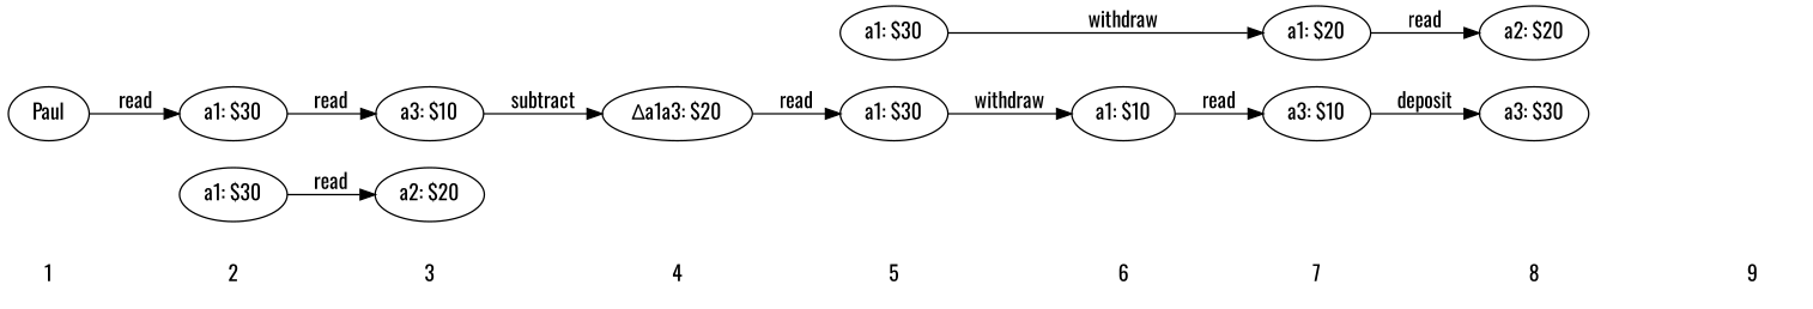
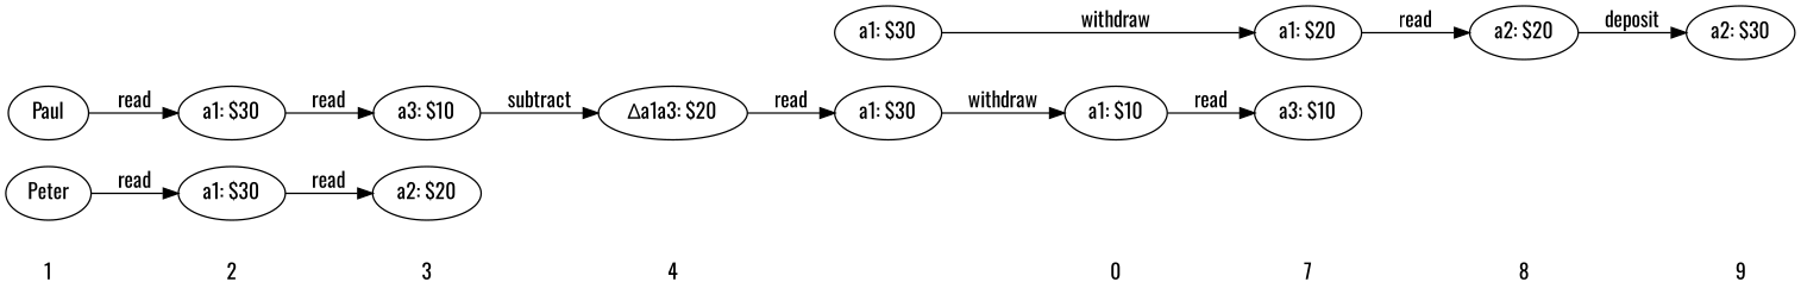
  digraph {
    fontname=Oswald
    rankdir=LR
    node [fontname=Oswald]
    edge [fontname=Oswald]
    1 [shape=plaintext]
    2 [shape=plaintext]
    3 [shape=plaintext]
    4 [shape=plaintext]
-   5 [shape=plaintext]
-   6 [shape=plaintext]
+   6 [shape=plaintext label=0]
    7 [shape=plaintext]
    8 [shape=plaintext]
    9 [shape=plaintext]
+   n10 [label=Peter]
    n11 [label=Paul]
    n12 [label="a1: $30"]
    n13 [label="a1: $30"]
    n14 [label="a2: $20"]
    n15 [label="a3: $10"]
    n16 [label="&Delta;a1a3: $20"]
    n17 [label="a1: $30"]
    n18 [label="a1: $30"]
    n19 [label="a1: $10"]
    n20 [label="a1: $20"]
    n21 [label="a3: $10"]
    n22 [label="a2: $20"]
-   n24 [label="a3: $30"]
+   n23 [label="a2: $30"]
    subgraph sub_1 {
      1
      2
      3
      4
-     5
      6
      7
      8
      9
    }
    subgraph sub_2 {
      rank=same
      1
+     n10
      n11
    }
    subgraph sub_3 {
      rank=same
      2
      n12
      n13
    }
    subgraph sub_4 {
      rank=same
      3
      n14
      n15
    }
    subgraph sub_5 {
      rank=same
      4
      n16
    }
    subgraph sub_6 {
      rank=same
-     5
      n17
      n18
    }
    subgraph sub_7 {
      rank=same
      6
      n19
    }
    subgraph sub_8 {
      rank=same
      7
      n20
    }
    1 -> 2 [style=invis]
    2 -> 3 [style=invis]
    3 -> 4 [style=invis]
-   4 -> 5 [style=invis]
-   5 -> 6 [style=invis]
    6 -> 7 [style=invis]
    7 -> 8 [style=invis]
    8 -> 9 [style=invis]
+   n10 -> n12 [label=read]
    n11 -> n13 [label=read]
    n12 -> n14 [label=read]
    n13 -> n15 [label=read]
    n15 -> n16 [label=subtract]
    n16 -> n18 [label=read]
    n17 -> n20 [label=withdraw]
    n18 -> n19 [label=withdraw]
    n19 -> n21 [label=read]
    n20 -> n22 [label=read]
-   n21 -> n24 [label=deposit]
+   n22 -> n23 [label=deposit]
  }
